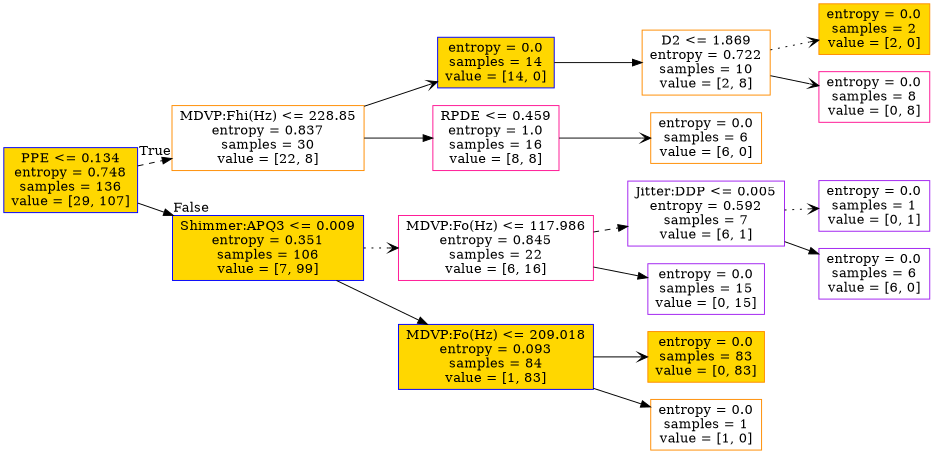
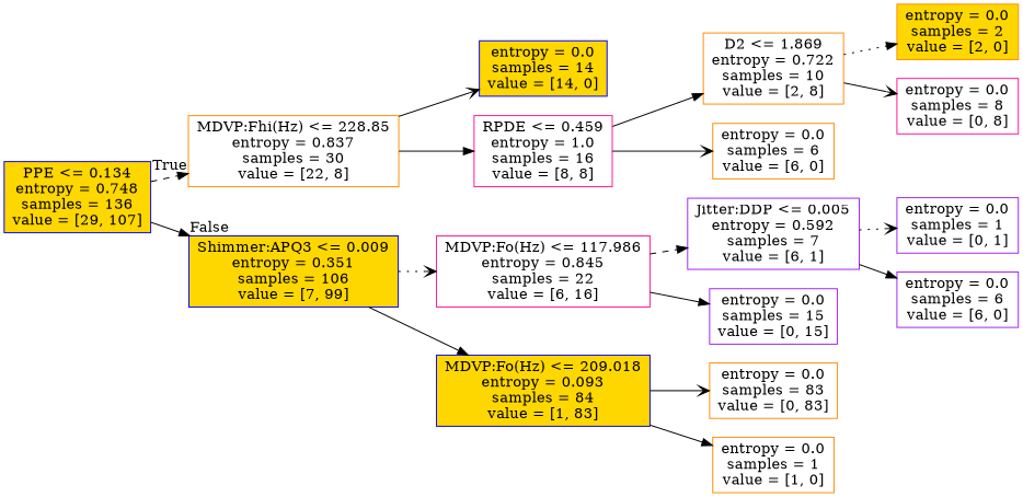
  digraph {
    rankdir=LR
    node [color=darkorange fillcolor=white shape=box style=filled]
    edge [arrowhead=normal style=solid]
    n1 [color=blue fillcolor=gold label="PPE <= 0.134\nentropy = 0.748\nsamples = 136\nvalue = [29, 107]"]
    n2 [label="MDVP:Fhi(Hz) <= 228.85\nentropy = 0.837\nsamples = 30\nvalue = [22, 8]"]
    n3 [color=blue fillcolor=gold label="Shimmer:APQ3 <= 0.009\nentropy = 0.351\nsamples = 106\nvalue = [7, 99]"]
    n4 [color=deeppink label="RPDE <= 0.459\nentropy = 1.0\nsamples = 16\nvalue = [8, 8]"]
    n5 [color=blue fillcolor=gold label="entropy = 0.0\nsamples = 14\nvalue = [14, 0]"]
    n6 [color=deeppink label="MDVP:Fo(Hz) <= 117.986\nentropy = 0.845\nsamples = 22\nvalue = [6, 16]"]
    n7 [color=blue fillcolor=gold label="MDVP:Fo(Hz) <= 209.018\nentropy = 0.093\nsamples = 84\nvalue = [1, 83]"]
    n8 [label="D2 <= 1.869\nentropy = 0.722\nsamples = 10\nvalue = [2, 8]"]
    n9 [label="entropy = 0.0\nsamples = 6\nvalue = [6, 0]"]
    n10 [fillcolor=gold label="entropy = 0.0\nsamples = 2\nvalue = [2, 0]"]
    n11 [color=deeppink label="entropy = 0.0\nsamples = 8\nvalue = [0, 8]"]
    n12 [color=purple label="Jitter:DDP <= 0.005\nentropy = 0.592\nsamples = 7\nvalue = [6, 1]"]
    n13 [color=purple label="entropy = 0.0\nsamples = 15\nvalue = [0, 15]"]
-   n14 [fillcolor=gold label="entropy = 0.0\nsamples = 83\nvalue = [0, 83]"]
+   n14 [label="entropy = 0.0\nsamples = 83\nvalue = [0, 83]"]
    n15 [label="entropy = 0.0\nsamples = 1\nvalue = [1, 0]"]
    n16 [color=purple label="entropy = 0.0\nsamples = 1\nvalue = [0, 1]"]
    n17 [color=purple label="entropy = 0.0\nsamples = 6\nvalue = [6, 0]"]
    n1 -> n2 [headlabel=True labelangle=45 labeldistance=2.5 style=dashed]
    n1 -> n3 [headlabel=False labelangle=-45 labeldistance=2.5]
    n2 -> n4
    n2 -> n5 [arrowhead=vee]
    n3 -> n6 [arrowhead=vee style=dotted]
    n3 -> n7
-   n5 -> n8
+   n4 -> n8
    n4 -> n9 [arrowhead=vee]
    n6 -> n12 [style=dashed]
    n6 -> n13
    n7 -> n14 [arrowhead=vee]
    n7 -> n15
-   n8 -> n10 [arrowhead=vee style=dotted]
+   n8 -> n10 [style=dotted]
    n8 -> n11 [arrowhead=vee]
    n12 -> n16 [arrowhead=vee style=dotted]
    n12 -> n17
  }
